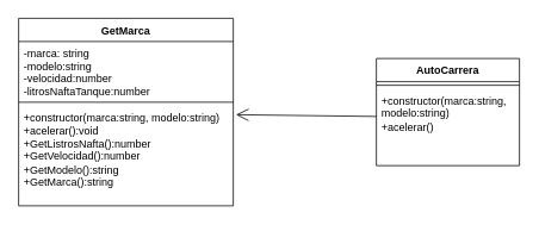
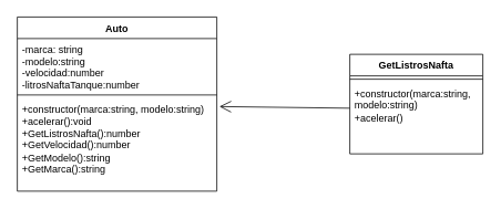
  <mxCell id="0" />
  <mxCell id="1" parent="0" />
- <mxCell id="2" value="GetMarca" style="swimlane;fontStyle=1;align=center;verticalAlign=top;childLayout=stackLayout;horizontal=1;startSize=26;horizontalStack=0;resizeParent=1;resizeParentMax=0;resizeLast=0;collapsible=1;marginBottom=0;" vertex="1" parent="1"><mxGeometry x="20" y="20" width="240" height="210" as="geometry" /></mxCell>
+ <mxCell id="2" value="Auto" style="swimlane;fontStyle=1;align=center;verticalAlign=top;childLayout=stackLayout;horizontal=1;startSize=26;horizontalStack=0;resizeParent=1;resizeParentMax=0;resizeLast=0;collapsible=1;marginBottom=0;" vertex="1" parent="1"><mxGeometry x="20" y="20" width="240" height="210" as="geometry" /></mxCell>
  <mxCell id="3" value="-marca: string&#10;-modelo:string&#10;-velocidad:number&#10;-litrosNaftaTanque:number" style="text;strokeColor=none;fillColor=none;align=left;verticalAlign=top;spacingLeft=4;spacingRight=4;overflow=hidden;rotatable=0;points=[[0,0.5],[1,0.5]];portConstraint=eastwest;" vertex="1" parent="2"><mxGeometry y="26" width="240" height="64" as="geometry" /></mxCell>
  <mxCell id="4" value="" style="line;strokeWidth=1;fillColor=none;align=left;verticalAlign=middle;spacingTop=-1;spacingLeft=3;spacingRight=3;rotatable=0;labelPosition=right;points=[];portConstraint=eastwest;" vertex="1" parent="2"><mxGeometry y="90" width="240" height="8" as="geometry" /></mxCell>
  <mxCell id="5" value="+constructor(marca:string, modelo:string)&#10;+acelerar():void&#10;+GetListrosNafta():number&#10;+GetVelocidad():number&#10;+GetModelo():string&#10;+GetMarca():string" style="text;strokeColor=none;fillColor=none;align=left;verticalAlign=top;spacingLeft=4;spacingRight=4;overflow=hidden;rotatable=0;points=[[0,0.5],[1,0.5]];portConstraint=eastwest;whiteSpace=wrap;" vertex="1" parent="2"><mxGeometry y="98" width="240" height="112" as="geometry" /></mxCell>
- <mxCell id="6" value="AutoCarrera" style="swimlane;fontStyle=1;align=center;verticalAlign=top;childLayout=stackLayout;horizontal=1;startSize=26;horizontalStack=0;resizeParent=1;resizeParentMax=0;resizeLast=0;collapsible=1;marginBottom=0;" vertex="1" parent="1"><mxGeometry x="420" y="65" width="160" height="120" as="geometry" /></mxCell>
+ <mxCell id="6" value="GetListrosNafta" style="swimlane;fontStyle=1;align=center;verticalAlign=top;childLayout=stackLayout;horizontal=1;startSize=26;horizontalStack=0;resizeParent=1;resizeParentMax=0;resizeLast=0;collapsible=1;marginBottom=0;" vertex="1" parent="1"><mxGeometry x="420" y="65" width="160" height="120" as="geometry" /></mxCell>
  <mxCell id="7" value="" style="line;strokeWidth=1;fillColor=none;align=left;verticalAlign=middle;spacingTop=-1;spacingLeft=3;spacingRight=3;rotatable=0;labelPosition=right;points=[];portConstraint=eastwest;" vertex="1" parent="6"><mxGeometry y="26" width="160" height="8" as="geometry" /></mxCell>
  <mxCell id="8" value="+constructor(marca:string, modelo:string)&#10;+acelerar()" style="text;strokeColor=none;fillColor=none;align=left;verticalAlign=top;spacingLeft=4;spacingRight=4;overflow=hidden;rotatable=0;points=[[0,0.5],[1,0.5]];portConstraint=eastwest;whiteSpace=wrap;" vertex="1" parent="6"><mxGeometry y="34" width="160" height="86" as="geometry" /></mxCell>
  <mxCell id="9" value="" style="endArrow=open;endFill=1;endSize=12;html=1;exitX=0;exitY=0.36;exitDx=0;exitDy=0;exitPerimeter=0;entryX=1.013;entryY=0.089;entryDx=0;entryDy=0;entryPerimeter=0;" edge="1" parent="1" source="8" target="5"><mxGeometry width="160" relative="1" as="geometry"><mxPoint x="250" y="230" as="sourcePoint" /><mxPoint x="410" y="230" as="targetPoint" /></mxGeometry></mxCell>
